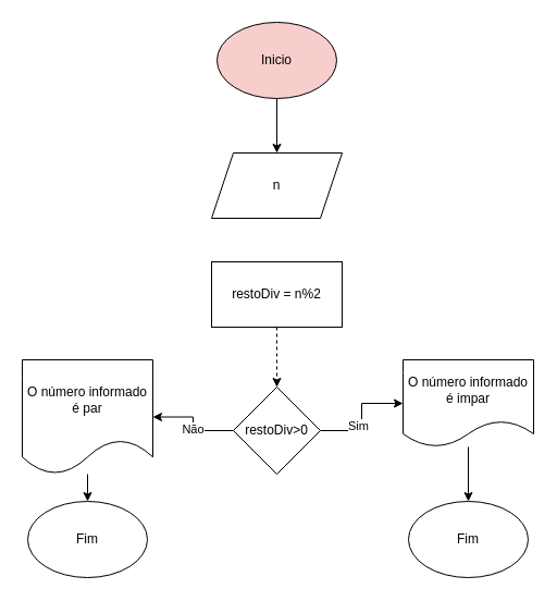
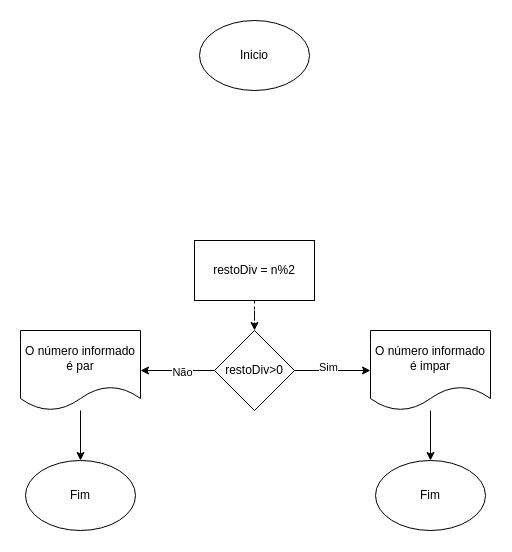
  <mxCell id="0" />
  <mxCell id="1" parent="0" />
- <mxCell id="2" value="" style="edgeStyle=orthogonalEdgeStyle;rounded=0;orthogonalLoop=1;jettySize=auto;html=1;" edge="1" parent="1" source="3" target="4"><mxGeometry relative="1" as="geometry" /></mxCell>
- <mxCell id="3" value="Inicio" style="ellipse;whiteSpace=wrap;html=1;fillColor=#f8cecc;" vertex="1" parent="1"><mxGeometry x="199" y="20" width="110" height="70" as="geometry" /></mxCell>
- <mxCell id="4" value="n" style="shape=parallelogram;perimeter=parallelogramPerimeter;whiteSpace=wrap;html=1;fixedSize=1;" vertex="1" parent="1"><mxGeometry x="194" y="140" width="120" height="60" as="geometry" /></mxCell>
+ <mxCell id="3" value="Inicio" style="ellipse;whiteSpace=wrap;html=1;" vertex="1" parent="1"><mxGeometry x="199" y="20" width="110" height="70" as="geometry" /></mxCell>
  <mxCell id="5" value="" style="edgeStyle=orthogonalEdgeStyle;rounded=0;orthogonalLoop=1;jettySize=auto;html=1;dashed=1;" edge="1" parent="1" source="6" target="11"><mxGeometry relative="1" as="geometry" /></mxCell>
  <mxCell id="6" value="restoDiv = n%2" style="rounded=0;whiteSpace=wrap;html=1;" vertex="1" parent="1"><mxGeometry x="194" y="240" width="120" height="60" as="geometry" /></mxCell>
  <mxCell id="7" value="" style="edgeStyle=orthogonalEdgeStyle;rounded=0;orthogonalLoop=1;jettySize=auto;html=1;" edge="1" parent="1" source="11" target="13"><mxGeometry relative="1" as="geometry" /></mxCell>
  <mxCell id="8" value="Sim" style="edgeLabel;html=1;align=center;verticalAlign=middle;resizable=0;points=[];" vertex="1" connectable="0" parent="7"><mxGeometry x="-0.139" y="4" relative="1" as="geometry"><mxPoint as="offset" /></mxGeometry></mxCell>
  <mxCell id="9" value="" style="edgeStyle=orthogonalEdgeStyle;rounded=0;orthogonalLoop=1;jettySize=auto;html=1;" edge="1" parent="1" source="11" target="15"><mxGeometry relative="1" as="geometry" /></mxCell>
  <mxCell id="10" value="Não" style="edgeLabel;html=1;align=center;verticalAlign=middle;resizable=0;points=[];" vertex="1" connectable="0" parent="9"><mxGeometry x="-0.108" y="1" relative="1" as="geometry"><mxPoint as="offset" /></mxGeometry></mxCell>
- <mxCell id="11" value="restoDiv&amp;gt;0" style="rhombus;whiteSpace=wrap;html=1;" vertex="1" parent="1"><mxGeometry x="214" y="355" width="80" height="80" as="geometry" /></mxCell>
+ <mxCell id="11" value="restoDiv&amp;gt;0" style="rhombus;whiteSpace=wrap;html=1;" vertex="1" parent="1"><mxGeometry x="214" y="330" width="80" height="80" as="geometry" /></mxCell>
  <mxCell id="12" value="" style="edgeStyle=orthogonalEdgeStyle;rounded=0;orthogonalLoop=1;jettySize=auto;html=1;" edge="1" parent="1" source="13" target="17"><mxGeometry relative="1" as="geometry" /></mxCell>
  <mxCell id="13" value="O número informado é impar" style="shape=document;whiteSpace=wrap;html=1;boundedLbl=1;" vertex="1" parent="1"><mxGeometry x="370" y="330" width="120" height="80" as="geometry" /></mxCell>
  <mxCell id="14" value="" style="edgeStyle=orthogonalEdgeStyle;rounded=0;orthogonalLoop=1;jettySize=auto;html=1;" edge="1" parent="1" source="15" target="16"><mxGeometry relative="1" as="geometry" /></mxCell>
- <mxCell id="15" value="O número informado é par" style="shape=document;whiteSpace=wrap;html=1;boundedLbl=1;" vertex="1" parent="1"><mxGeometry x="20" y="330" width="120" height="105" as="geometry" /></mxCell>
+ <mxCell id="15" value="O número informado é par" style="shape=document;whiteSpace=wrap;html=1;boundedLbl=1;" vertex="1" parent="1"><mxGeometry x="20" y="330" width="120" height="80" as="geometry" /></mxCell>
  <mxCell id="16" value="Fim" style="ellipse;whiteSpace=wrap;html=1;" vertex="1" parent="1"><mxGeometry x="25" y="460" width="110" height="70" as="geometry" /></mxCell>
  <mxCell id="17" value="Fim" style="ellipse;whiteSpace=wrap;html=1;" vertex="1" parent="1"><mxGeometry x="375" y="460" width="110" height="70" as="geometry" /></mxCell>
